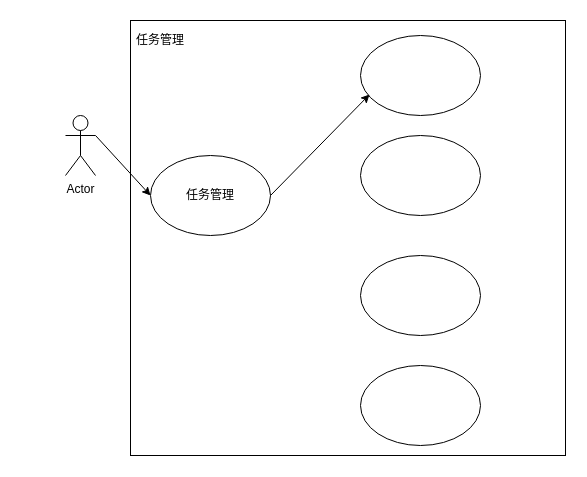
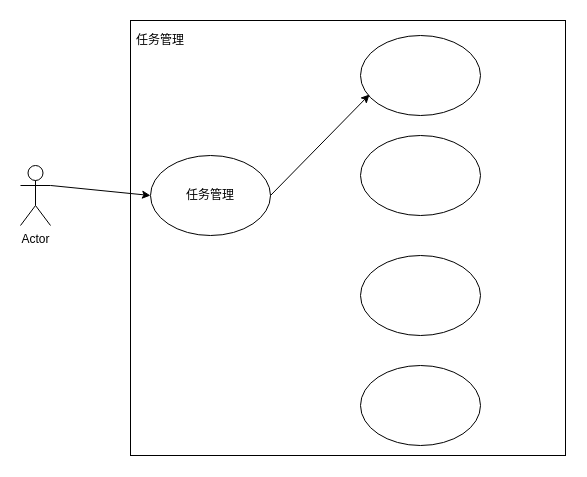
  <mxCell id="0" />
  <mxCell id="1" parent="0" />
- <mxCell id="2" value="Actor" style="shape=umlActor;verticalLabelPosition=bottom;verticalAlign=top;html=1;outlineConnect=0;" vertex="1" parent="1"><mxGeometry x="65" y="115" width="30" height="60" as="geometry" /></mxCell>
+ <mxCell id="2" value="Actor" style="shape=umlActor;verticalLabelPosition=bottom;verticalAlign=top;html=1;outlineConnect=0;" vertex="1" parent="1"><mxGeometry x="20" y="165" width="30" height="60" as="geometry" /></mxCell>
  <mxCell id="3" value="" style="whiteSpace=wrap;html=1;aspect=fixed;" vertex="1" parent="1"><mxGeometry x="130" y="20" width="435" height="435" as="geometry" /></mxCell>
  <mxCell id="4" value="任务管理" style="text;strokeColor=none;align=center;fillColor=none;html=1;verticalAlign=middle;whiteSpace=wrap;rounded=0;" vertex="1" parent="1"><mxGeometry x="130" y="25" width="60" height="30" as="geometry" /></mxCell>
  <mxCell id="5" value="任务管理" style="ellipse;whiteSpace=wrap;html=1;" vertex="1" parent="1"><mxGeometry x="150" y="155" width="120" height="80" as="geometry" /></mxCell>
  <mxCell id="6" value="" style="endArrow=classic;html=1;rounded=0;entryX=0;entryY=0.5;entryDx=0;entryDy=0;exitX=1;exitY=0.333;exitDx=0;exitDy=0;exitPerimeter=0;" edge="1" parent="1" source="2" target="5"><mxGeometry width="50" height="50" relative="1" as="geometry"><mxPoint x="50" y="155" as="sourcePoint" /><mxPoint x="100" y="105" as="targetPoint" /></mxGeometry></mxCell>
  <mxCell id="7" value="" style="ellipse;whiteSpace=wrap;html=1;" vertex="1" parent="1"><mxGeometry x="360" y="35" width="120" height="80" as="geometry" /></mxCell>
  <mxCell id="8" value="" style="ellipse;whiteSpace=wrap;html=1;" vertex="1" parent="1"><mxGeometry x="360" y="135" width="120" height="80" as="geometry" /></mxCell>
  <mxCell id="9" value="" style="ellipse;whiteSpace=wrap;html=1;" vertex="1" parent="1"><mxGeometry x="360" y="255" width="120" height="80" as="geometry" /></mxCell>
  <mxCell id="10" value="" style="ellipse;whiteSpace=wrap;html=1;" vertex="1" parent="1"><mxGeometry x="360" y="365" width="120" height="80" as="geometry" /></mxCell>
  <mxCell id="11" value="" style="endArrow=classic;html=1;rounded=0;entryX=0.075;entryY=0.738;entryDx=0;entryDy=0;entryPerimeter=0;" edge="1" parent="1" target="7"><mxGeometry width="50" height="50" relative="1" as="geometry"><mxPoint x="270" y="195" as="sourcePoint" /><mxPoint x="320" y="145" as="targetPoint" /></mxGeometry></mxCell>
